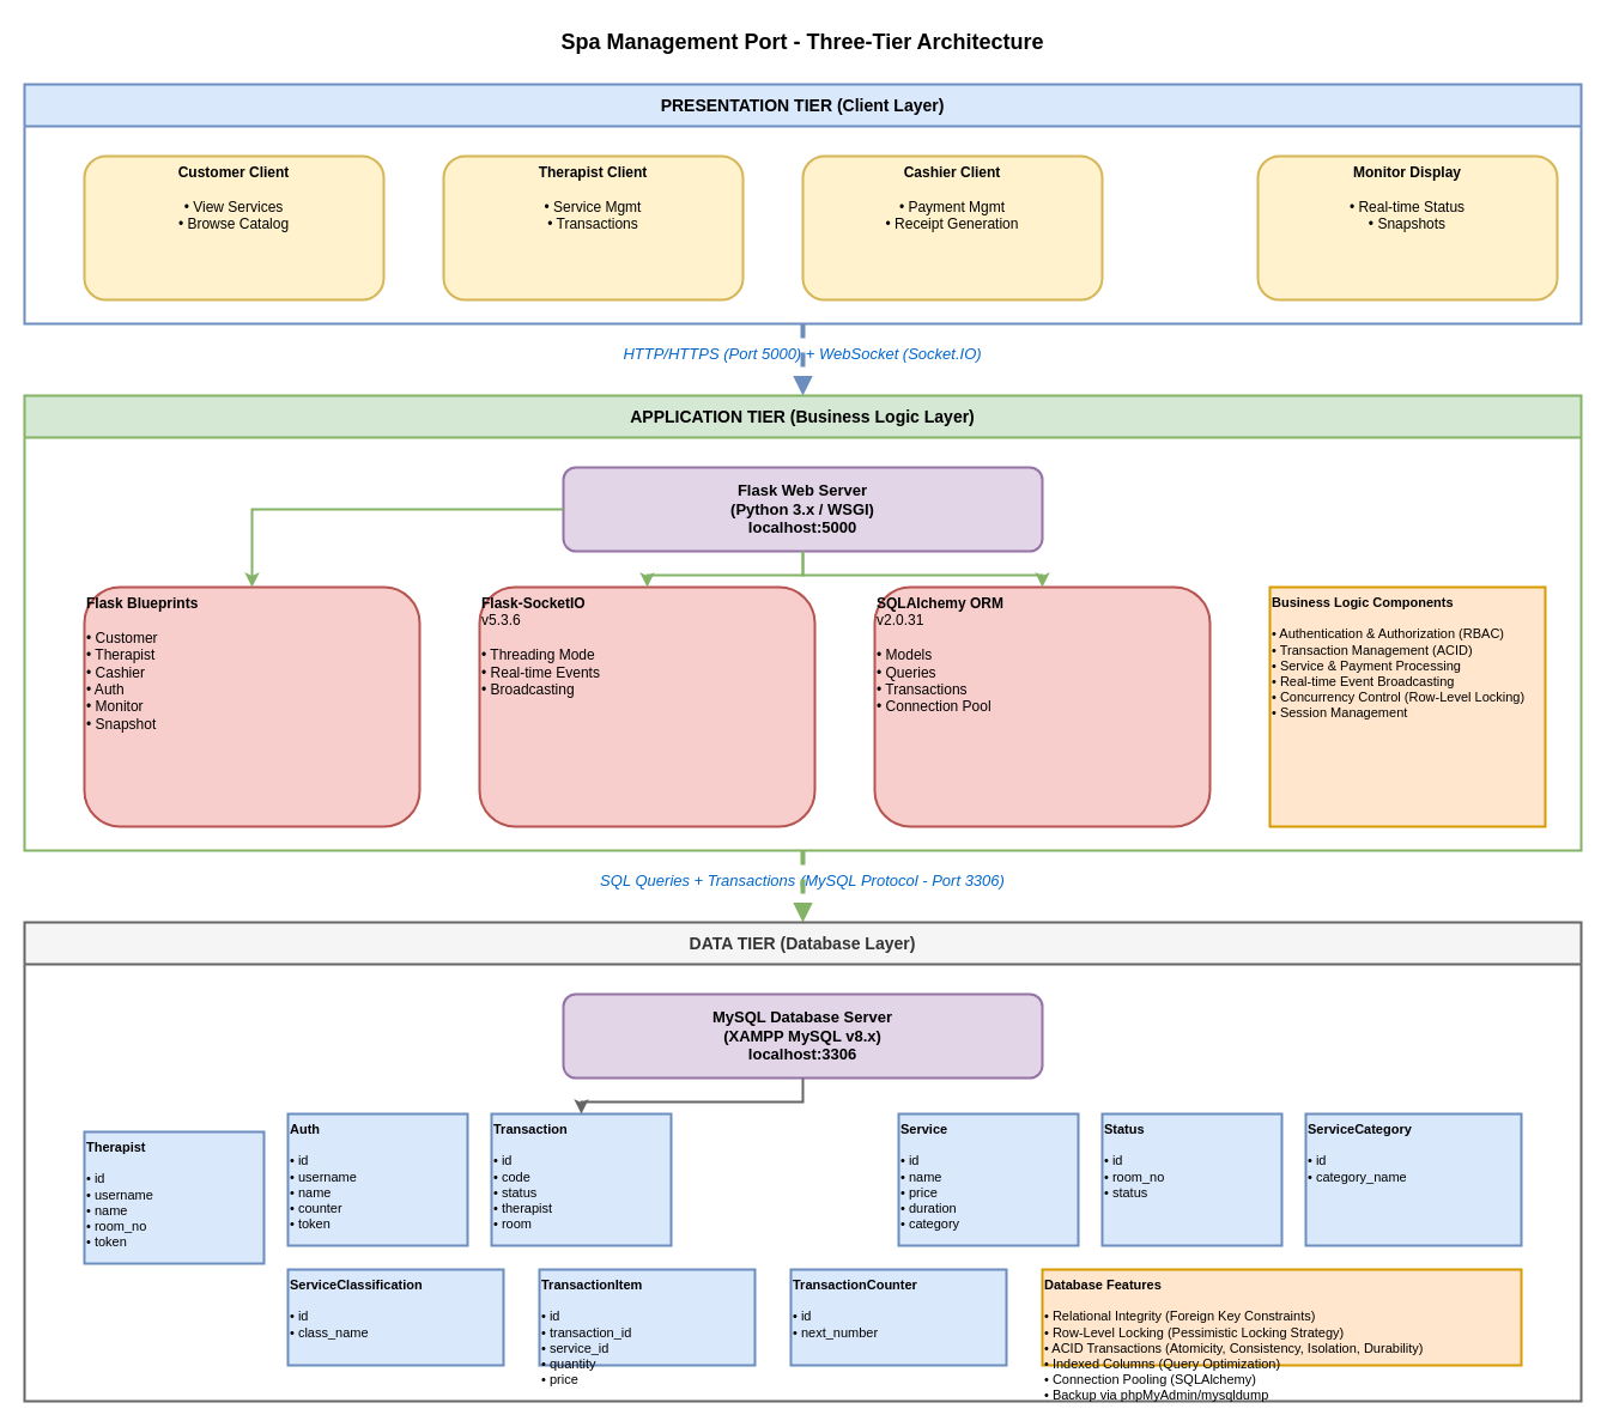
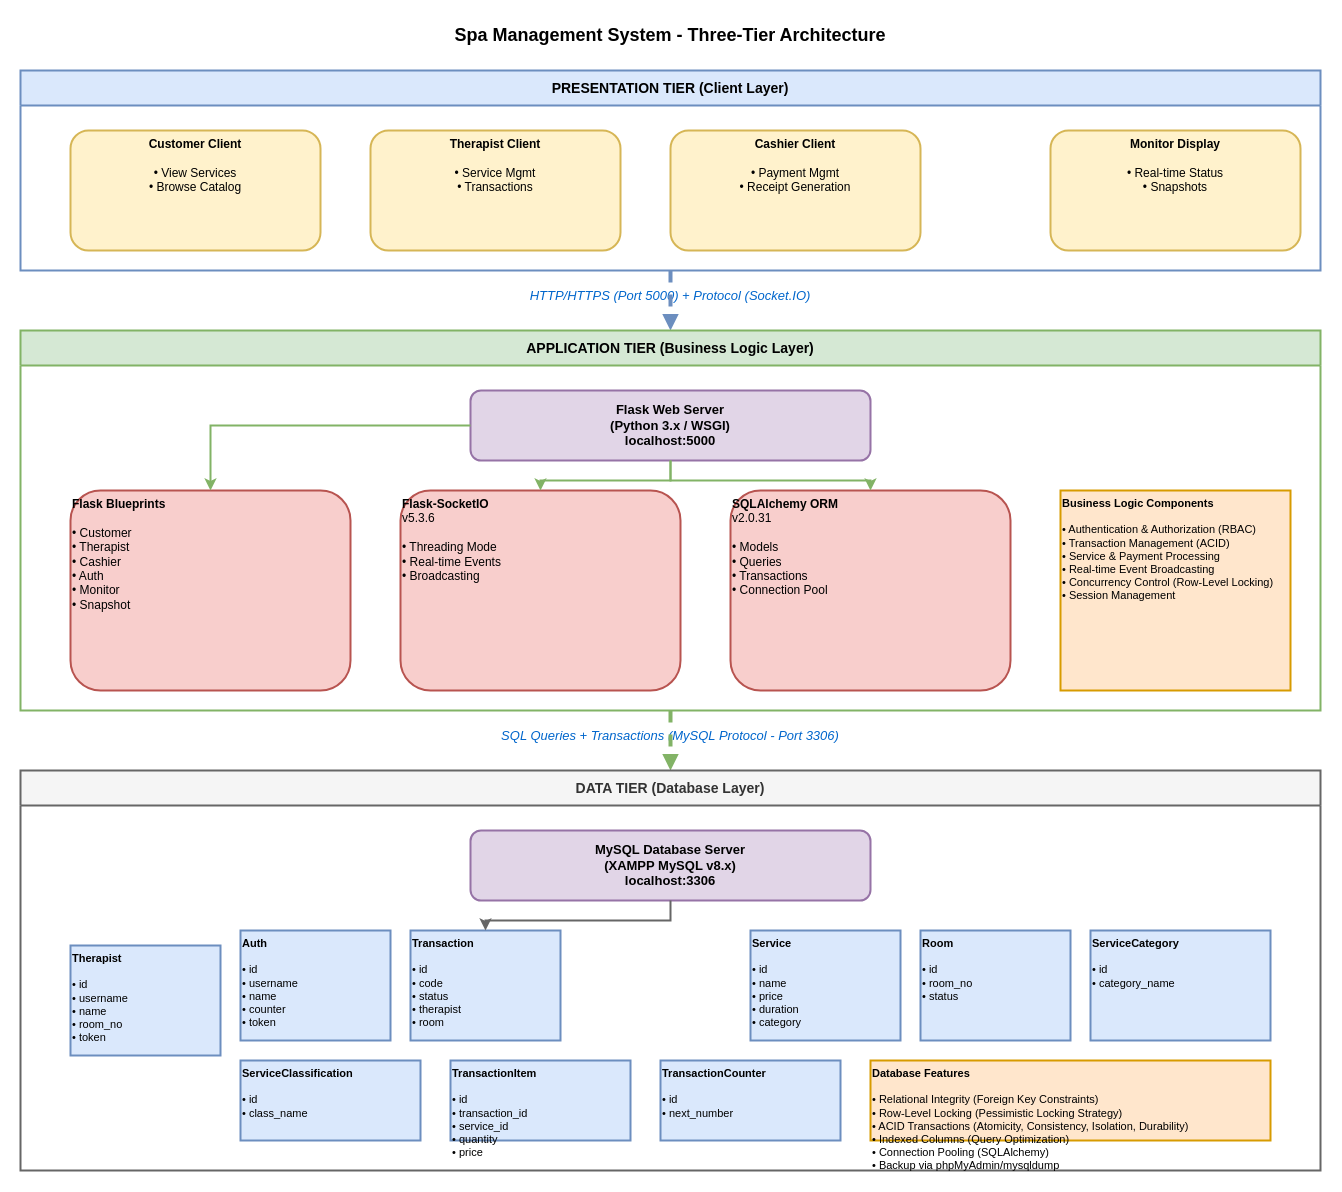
  <mxCell id="0" />
  <mxCell id="1" parent="0" />
- <mxCell id="2" value="Spa Management Port - Three-Tier Architecture" style="text;html=1;strokeColor=none;fillColor=none;align=center;verticalAlign=middle;whiteSpace=wrap;rounded=0;fontSize=18;fontStyle=1;" vertex="1" parent="1"><mxGeometry x="370" y="20" width="600" height="30" as="geometry" /></mxCell>
+ <mxCell id="2" value="Spa Management System - Three-Tier Architecture" style="text;html=1;strokeColor=none;fillColor=none;align=center;verticalAlign=middle;whiteSpace=wrap;rounded=0;fontSize=18;fontStyle=1;" vertex="1" parent="1"><mxGeometry x="370" y="20" width="600" height="30" as="geometry" /></mxCell>
  <mxCell id="3" value="PRESENTATION TIER (Client Layer)" style="swimlane;whiteSpace=wrap;html=1;fillColor=#dae8fc;strokeColor=#6c8ebf;fontSize=14;fontStyle=1;startSize=35;strokeWidth=2;" vertex="1" parent="1"><mxGeometry x="20" y="70" width="1300" height="200" as="geometry" /></mxCell>
  <mxCell id="4" value="&lt;b&gt;Customer Client&lt;/b&gt;&lt;br&gt;&lt;br&gt;• View Services&lt;br&gt;• Browse Catalog" style="rounded=1;whiteSpace=wrap;html=1;fillColor=#fff2cc;strokeColor=#d6b656;fontSize=12;align=center;verticalAlign=top;strokeWidth=2;" vertex="1" parent="3"><mxGeometry x="50" y="60" width="250" height="120" as="geometry" /></mxCell>
  <mxCell id="5" value="&lt;b&gt;Therapist Client&lt;/b&gt;&lt;br&gt;&lt;br&gt;• Service Mgmt&lt;br&gt;• Transactions" style="rounded=1;whiteSpace=wrap;html=1;fillColor=#fff2cc;strokeColor=#d6b656;fontSize=12;align=center;verticalAlign=top;strokeWidth=2;" vertex="1" parent="3"><mxGeometry x="350" y="60" width="250" height="120" as="geometry" /></mxCell>
  <mxCell id="6" value="&lt;b&gt;Cashier Client&lt;/b&gt;&lt;br&gt;&lt;br&gt;• Payment Mgmt&lt;br&gt;• Receipt Generation" style="rounded=1;whiteSpace=wrap;html=1;fillColor=#fff2cc;strokeColor=#d6b656;fontSize=12;align=center;verticalAlign=top;strokeWidth=2;" vertex="1" parent="3"><mxGeometry x="650" y="60" width="250" height="120" as="geometry" /></mxCell>
  <mxCell id="7" value="&lt;b&gt;Monitor Display&lt;/b&gt;&lt;br&gt;&lt;br&gt;• Real-time Status&lt;br&gt;• Snapshots" style="rounded=1;whiteSpace=wrap;html=1;fillColor=#fff2cc;strokeColor=#d6b656;fontSize=12;align=center;verticalAlign=top;strokeWidth=2;" vertex="1" parent="3"><mxGeometry x="1030" y="60" width="250" height="120" as="geometry" /></mxCell>
- <mxCell id="8" value="HTTP/HTTPS (Port 5000) + WebSocket (Socket.IO)" style="text;html=1;strokeColor=none;fillColor=none;align=center;verticalAlign=middle;whiteSpace=wrap;rounded=0;fontSize=13;fontStyle=2;fontColor=#0066CC;" vertex="1" parent="1"><mxGeometry x="420" y="280" width="500" height="30" as="geometry" /></mxCell>
+ <mxCell id="8" value="HTTP/HTTPS (Port 5000) + Protocol (Socket.IO)" style="text;html=1;strokeColor=none;fillColor=none;align=center;verticalAlign=middle;whiteSpace=wrap;rounded=0;fontSize=13;fontStyle=2;fontColor=#0066CC;" vertex="1" parent="1"><mxGeometry x="420" y="280" width="500" height="30" as="geometry" /></mxCell>
  <mxCell id="9" value="" style="edgeStyle=orthogonalEdgeStyle;rounded=0;orthogonalLoop=1;jettySize=auto;html=1;strokeWidth=4;endArrow=block;endFill=1;strokeColor=#6c8ebf;exitX=0.5;exitY=1;exitDx=0;exitDy=0;dashed=1;" edge="1" parent="1" source="3" target="10"><mxGeometry relative="1" as="geometry"><mxPoint x="670" y="270" as="sourcePoint" /><mxPoint x="670" y="330" as="targetPoint" /></mxGeometry></mxCell>
  <mxCell id="10" value="APPLICATION TIER (Business Logic Layer)" style="swimlane;whiteSpace=wrap;html=1;fillColor=#d5e8d4;strokeColor=#82b366;fontSize=14;fontStyle=1;startSize=35;strokeWidth=2;" vertex="1" parent="1"><mxGeometry x="20" y="330" width="1300" height="380" as="geometry" /></mxCell>
  <mxCell id="11" value="&lt;b&gt;Flask Web Server&lt;/b&gt;&lt;br&gt;(Python 3.x / WSGI)&lt;br&gt;localhost:5000" style="rounded=1;whiteSpace=wrap;html=1;fillColor=#e1d5e7;strokeColor=#9673a6;fontSize=13;fontStyle=1;strokeWidth=2;" vertex="1" parent="10"><mxGeometry x="450" y="60" width="400" height="70" as="geometry" /></mxCell>
  <mxCell id="12" value="&lt;b&gt;Flask Blueprints&lt;/b&gt;&lt;br&gt;&lt;br&gt;• Customer&lt;br&gt;• Therapist&lt;br&gt;• Cashier&lt;br&gt;• Auth&lt;br&gt;• Monitor&lt;br&gt;• Snapshot" style="rounded=1;whiteSpace=wrap;html=1;fillColor=#f8cecc;strokeColor=#b85450;fontSize=12;align=left;verticalAlign=top;strokeWidth=2;" vertex="1" parent="10"><mxGeometry x="50" y="160" width="280" height="200" as="geometry" /></mxCell>
  <mxCell id="13" value="&lt;b&gt;Flask-SocketIO&lt;/b&gt;&lt;br&gt;v5.3.6&lt;br&gt;&lt;br&gt;• Threading Mode&lt;br&gt;• Real-time Events&lt;br&gt;• Broadcasting" style="rounded=1;whiteSpace=wrap;html=1;fillColor=#f8cecc;strokeColor=#b85450;fontSize=12;align=left;verticalAlign=top;strokeWidth=2;" vertex="1" parent="10"><mxGeometry x="380" y="160" width="280" height="200" as="geometry" /></mxCell>
  <mxCell id="14" value="&lt;b&gt;SQLAlchemy ORM&lt;/b&gt;&lt;br&gt;v2.0.31&lt;br&gt;&lt;br&gt;• Models&lt;br&gt;• Queries&lt;br&gt;• Transactions&lt;br&gt;• Connection Pool" style="rounded=1;whiteSpace=wrap;html=1;fillColor=#f8cecc;strokeColor=#b85450;fontSize=12;align=left;verticalAlign=top;strokeWidth=2;" vertex="1" parent="10"><mxGeometry x="710" y="160" width="280" height="200" as="geometry" /></mxCell>
  <mxCell id="15" value="&lt;b&gt;Business Logic Components&lt;/b&gt;&lt;br&gt;&lt;br&gt;• Authentication &amp;amp; Authorization (RBAC)&lt;br&gt;• Transaction Management (ACID)&lt;br&gt;• Service &amp;amp; Payment Processing&lt;br&gt;• Real-time Event Broadcasting&lt;br&gt;• Concurrency Control (Row-Level Locking)&lt;br&gt;• Session Management" style="rounded=0;whiteSpace=wrap;html=1;fillColor=#ffe6cc;strokeColor=#d79b00;fontSize=11;align=left;verticalAlign=top;strokeWidth=2;" vertex="1" parent="10"><mxGeometry x="1040" y="160" width="230" height="200" as="geometry" /></mxCell>
  <mxCell id="16" value="" style="edgeStyle=orthogonalEdgeStyle;rounded=0;orthogonalLoop=1;jettySize=auto;html=1;strokeWidth=2;endArrow=classic;endFill=1;strokeColor=#82b366;" edge="1" parent="10" source="11" target="12"><mxGeometry relative="1" as="geometry" /></mxCell>
  <mxCell id="17" value="" style="edgeStyle=orthogonalEdgeStyle;rounded=0;orthogonalLoop=1;jettySize=auto;html=1;strokeWidth=2;endArrow=classic;endFill=1;strokeColor=#82b366;" edge="1" parent="10" source="11" target="13"><mxGeometry relative="1" as="geometry" /></mxCell>
  <mxCell id="18" value="" style="edgeStyle=orthogonalEdgeStyle;rounded=0;orthogonalLoop=1;jettySize=auto;html=1;strokeWidth=2;endArrow=classic;endFill=1;strokeColor=#82b366;" edge="1" parent="10" source="11" target="14"><mxGeometry relative="1" as="geometry" /></mxCell>
  <mxCell id="19" value="SQL Queries + Transactions (MySQL Protocol - Port 3306)" style="text;html=1;strokeColor=none;fillColor=none;align=center;verticalAlign=middle;whiteSpace=wrap;rounded=0;fontSize=13;fontStyle=2;fontColor=#0066CC;" vertex="1" parent="1"><mxGeometry x="420" y="720" width="500" height="30" as="geometry" /></mxCell>
  <mxCell id="20" value="" style="edgeStyle=orthogonalEdgeStyle;rounded=0;orthogonalLoop=1;jettySize=auto;html=1;strokeWidth=4;endArrow=block;endFill=1;strokeColor=#82b366;exitX=0.5;exitY=1;exitDx=0;exitDy=0;dashed=1;" edge="1" parent="1" source="10" target="21"><mxGeometry relative="1" as="geometry"><mxPoint x="670" y="710" as="sourcePoint" /><mxPoint x="670" y="770" as="targetPoint" /></mxGeometry></mxCell>
  <mxCell id="21" value="DATA TIER (Database Layer)" style="swimlane;whiteSpace=wrap;html=1;fillColor=#f5f5f5;strokeColor=#666666;fontSize=14;fontStyle=1;startSize=35;strokeWidth=2;fontColor=#333333;" vertex="1" parent="1"><mxGeometry x="20" y="770" width="1300" height="400" as="geometry" /></mxCell>
  <mxCell id="22" value="&lt;b&gt;MySQL Database Server&lt;/b&gt;&lt;br&gt;(XAMPP MySQL v8.x)&lt;br&gt;localhost:3306" style="rounded=1;whiteSpace=wrap;html=1;fillColor=#e1d5e7;strokeColor=#9673a6;fontSize=13;fontStyle=1;strokeWidth=2;" vertex="1" parent="21"><mxGeometry x="450" y="60" width="400" height="70" as="geometry" /></mxCell>
  <mxCell id="23" value="&lt;b&gt;Therapist&lt;/b&gt;&lt;br&gt;&lt;br&gt;• id&lt;br&gt;• username&lt;br&gt;• name&lt;br&gt;• room_no&lt;br&gt;• token" style="rounded=0;whiteSpace=wrap;html=1;fillColor=#dae8fc;strokeColor=#6c8ebf;fontSize=11;align=left;verticalAlign=top;strokeWidth=2;" vertex="1" parent="21"><mxGeometry x="50" y="175" width="150" height="110" as="geometry" /></mxCell>
  <mxCell id="24" value="&lt;b&gt;Auth&lt;/b&gt;&lt;br&gt;&lt;br&gt;• id&lt;br&gt;• username&lt;br&gt;• name&lt;br&gt;• counter&lt;br&gt;• token" style="rounded=0;whiteSpace=wrap;html=1;fillColor=#dae8fc;strokeColor=#6c8ebf;fontSize=11;align=left;verticalAlign=top;strokeWidth=2;" vertex="1" parent="21"><mxGeometry x="220" y="160" width="150" height="110" as="geometry" /></mxCell>
  <mxCell id="25" value="&lt;b&gt;Transaction&lt;/b&gt;&lt;br&gt;&lt;br&gt;• id&lt;br&gt;• code&lt;br&gt;• status&lt;br&gt;• therapist&lt;br&gt;• room" style="rounded=0;whiteSpace=wrap;html=1;fillColor=#dae8fc;strokeColor=#6c8ebf;fontSize=11;align=left;verticalAlign=top;strokeWidth=2;" vertex="1" parent="21"><mxGeometry x="390" y="160" width="150" height="110" as="geometry" /></mxCell>
  <mxCell id="26" value="&lt;b&gt;Service&lt;/b&gt;&lt;br&gt;&lt;br&gt;• id&lt;br&gt;• name&lt;br&gt;• price&lt;br&gt;• duration&lt;br&gt;• category" style="rounded=0;whiteSpace=wrap;html=1;fillColor=#dae8fc;strokeColor=#6c8ebf;fontSize=11;align=left;verticalAlign=top;strokeWidth=2;" vertex="1" parent="21"><mxGeometry x="730" y="160" width="150" height="110" as="geometry" /></mxCell>
- <mxCell id="27" value="&lt;b&gt;Status&lt;/b&gt;&lt;br&gt;&lt;br&gt;• id&lt;br&gt;• room_no&lt;br&gt;• status" style="rounded=0;whiteSpace=wrap;html=1;fillColor=#dae8fc;strokeColor=#6c8ebf;fontSize=11;align=left;verticalAlign=top;strokeWidth=2;" vertex="1" parent="21"><mxGeometry x="900" y="160" width="150" height="110" as="geometry" /></mxCell>
+ <mxCell id="27" value="&lt;b&gt;Room&lt;/b&gt;&lt;br&gt;&lt;br&gt;• id&lt;br&gt;• room_no&lt;br&gt;• status" style="rounded=0;whiteSpace=wrap;html=1;fillColor=#dae8fc;strokeColor=#6c8ebf;fontSize=11;align=left;verticalAlign=top;strokeWidth=2;" vertex="1" parent="21"><mxGeometry x="900" y="160" width="150" height="110" as="geometry" /></mxCell>
  <mxCell id="28" value="&lt;b&gt;ServiceCategory&lt;/b&gt;&lt;br&gt;&lt;br&gt;• id&lt;br&gt;• category_name" style="rounded=0;whiteSpace=wrap;html=1;fillColor=#dae8fc;strokeColor=#6c8ebf;fontSize=11;align=left;verticalAlign=top;strokeWidth=2;" vertex="1" parent="21"><mxGeometry x="1070" y="160" width="180" height="110" as="geometry" /></mxCell>
  <mxCell id="29" value="&lt;b&gt;ServiceClassification&lt;/b&gt;&lt;br&gt;&lt;br&gt;• id&lt;br&gt;• class_name" style="rounded=0;whiteSpace=wrap;html=1;fillColor=#dae8fc;strokeColor=#6c8ebf;fontSize=11;align=left;verticalAlign=top;strokeWidth=2;" vertex="1" parent="21"><mxGeometry x="220" y="290" width="180" height="80" as="geometry" /></mxCell>
  <mxCell id="30" value="&lt;b&gt;TransactionItem&lt;/b&gt;&lt;br&gt;&lt;br&gt;• id&lt;br&gt;• transaction_id&lt;br&gt;• service_id&lt;br&gt;• quantity&lt;br&gt;• price" style="rounded=0;whiteSpace=wrap;html=1;fillColor=#dae8fc;strokeColor=#6c8ebf;fontSize=11;align=left;verticalAlign=top;strokeWidth=2;" vertex="1" parent="21"><mxGeometry x="430" y="290" width="180" height="80" as="geometry" /></mxCell>
  <mxCell id="31" value="&lt;b&gt;TransactionCounter&lt;/b&gt;&lt;br&gt;&lt;br&gt;• id&lt;br&gt;• next_number" style="rounded=0;whiteSpace=wrap;html=1;fillColor=#dae8fc;strokeColor=#6c8ebf;fontSize=11;align=left;verticalAlign=top;strokeWidth=2;" vertex="1" parent="21"><mxGeometry x="640" y="290" width="180" height="80" as="geometry" /></mxCell>
  <mxCell id="32" value="&lt;b&gt;Database Features&lt;/b&gt;&lt;br&gt;&lt;br&gt;• Relational Integrity (Foreign Key Constraints)&lt;br&gt;• Row-Level Locking (Pessimistic Locking Strategy)&lt;br&gt;• ACID Transactions (Atomicity, Consistency, Isolation, Durability)&lt;br&gt;• Indexed Columns (Query Optimization)&lt;br&gt;• Connection Pooling (SQLAlchemy)&lt;br&gt;• Backup via phpMyAdmin/mysqldump" style="rounded=0;whiteSpace=wrap;html=1;fillColor=#ffe6cc;strokeColor=#d79b00;fontSize=11;align=left;verticalAlign=top;strokeWidth=2;" vertex="1" parent="21"><mxGeometry x="850" y="290" width="400" height="80" as="geometry" /></mxCell>
  <mxCell id="33" value="" style="edgeStyle=orthogonalEdgeStyle;rounded=0;orthogonalLoop=1;jettySize=auto;html=1;strokeWidth=2;endArrow=classic;endFill=1;strokeColor=#666666;exitX=0.5;exitY=1;exitDx=0;exitDy=0;" edge="1" parent="21" source="22" target="25"><mxGeometry relative="1" as="geometry"><Array as="points"><mxPoint x="650" y="150" /><mxPoint x="465" y="150" /></Array></mxGeometry></mxCell>
